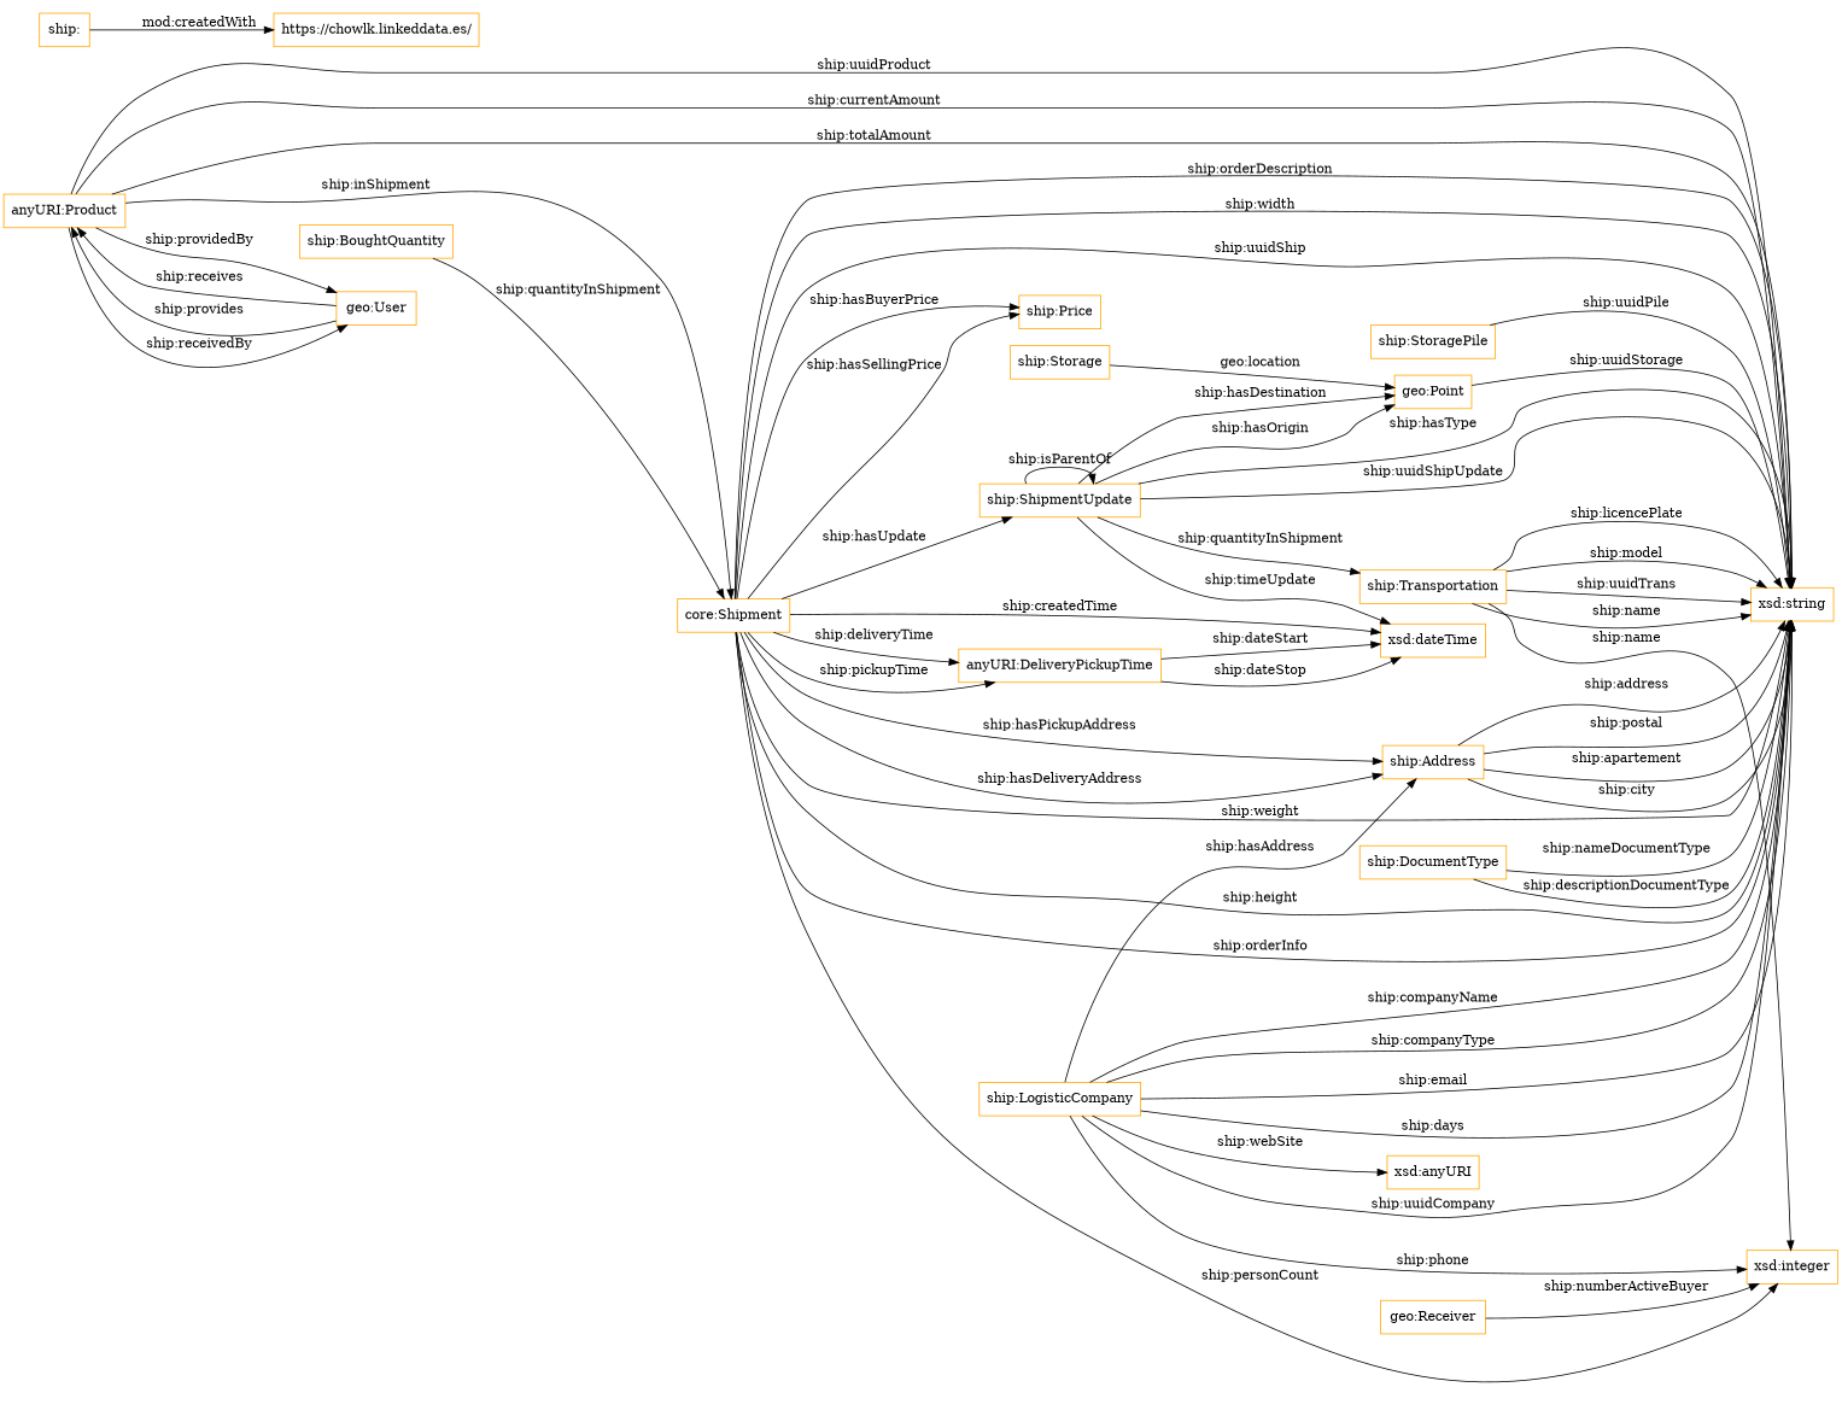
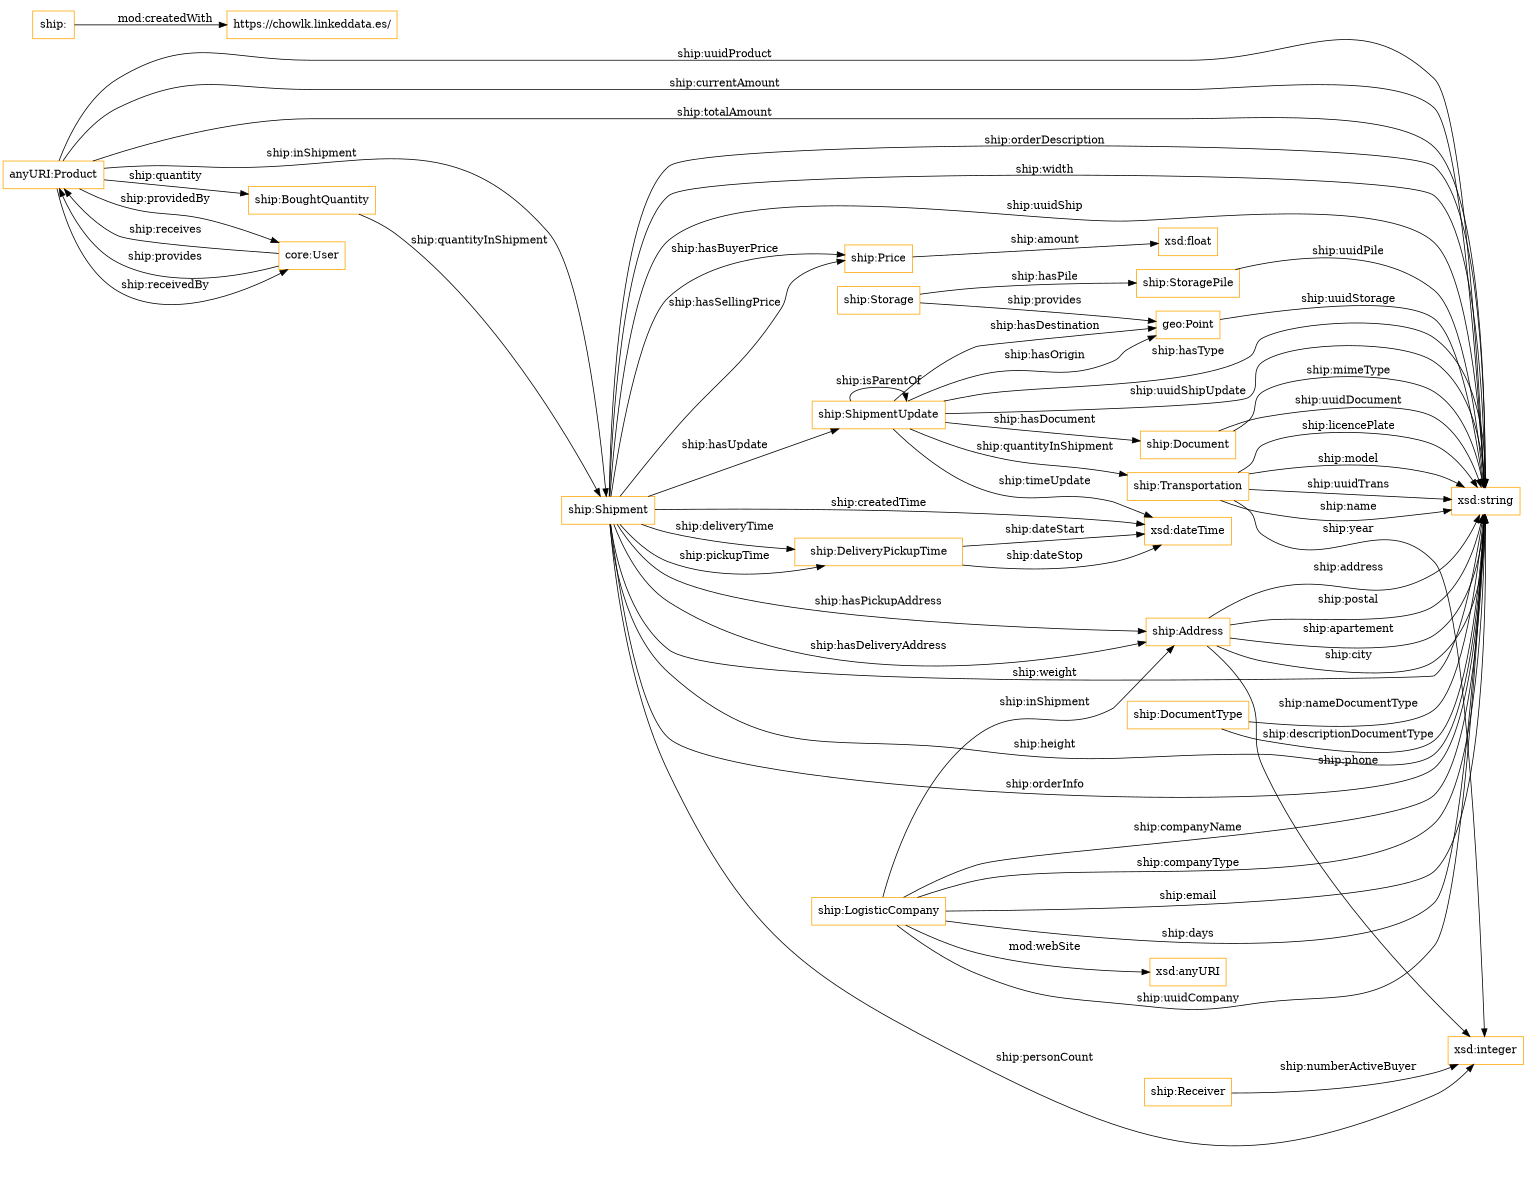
  digraph {
    rankdir=LR
    node [color=orange shape=rectangle]
-   "ship:Shipment" [label="core:Shipment"]
+   "ship:Shipment"
    "ship:ShipmentUpdate"
    "ship:Address"
    "ship:Price"
-   "ship:DeliveryPickupTime" [label="anyURI:DeliveryPickupTime"]
+   "ship:DeliveryPickupTime"
    "xsd:dateTime"
    "xsd:string"
    "xsd:integer"
+   "ship:Document"
    "ship:Transportation"
    "geo:Point"
+   "xsd:float"
    "ship:Storage"
    "ship:StoragePile"
    "ship:DocumentType"
    n16 [label="anyURI:Product"]
-   "core:User" [label="geo:User"]
+   "core:User"
    "ship:BoughtQuantity"
-   "ship:Receiver" [label="geo:Receiver"]
+   "ship:Receiver"
    "ship:LogisticCompany"
    "xsd:anyURI"
    "ship:"
    "https://chowlk.linkeddata.es/"
    "ship:Shipment" -> "ship:ShipmentUpdate" [label="ship:hasUpdate"]
    "ship:Shipment" -> "ship:Address" [label="ship:hasDeliveryAddress"]
    "ship:Shipment" -> "ship:Address" [label="ship:hasPickupAddress"]
    "ship:Shipment" -> "ship:Price" [label="ship:hasSellingPrice"]
    "ship:Shipment" -> "ship:Price" [label="ship:hasBuyerPrice"]
    "ship:Shipment" -> "ship:DeliveryPickupTime" [label="ship:deliveryTime"]
    "ship:Shipment" -> "ship:DeliveryPickupTime" [label="ship:pickupTime"]
    "ship:Shipment" -> "xsd:dateTime" [label="ship:createdTime"]
    "ship:Shipment" -> "xsd:string" [label="ship:weight"]
    "ship:Shipment" -> "xsd:string" [label="ship:height"]
    "ship:Shipment" -> "xsd:string" [label="ship:orderInfo"]
    "ship:Shipment" -> "xsd:string" [label="ship:orderDescription"]
    "ship:Shipment" -> "xsd:string" [label="ship:width"]
    "ship:Shipment" -> "xsd:string" [label="ship:uuidShip"]
    "ship:Shipment" -> "xsd:integer" [label="ship:personCount"]
    "ship:ShipmentUpdate" -> "ship:ShipmentUpdate" [label="ship:isParentOf"]
    "ship:ShipmentUpdate" -> "xsd:dateTime" [label="ship:timeUpdate"]
    "ship:ShipmentUpdate" -> "xsd:string" [label="ship:hasType"]
    "ship:ShipmentUpdate" -> "xsd:string" [label="ship:uuidShipUpdate"]
+   "ship:ShipmentUpdate" -> "ship:Document" [label="ship:hasDocument"]
    "ship:ShipmentUpdate" -> "ship:Transportation" [label="ship:quantityInShipment"]
    "ship:ShipmentUpdate" -> "geo:Point" [label="ship:hasDestination"]
    "ship:ShipmentUpdate" -> "geo:Point" [label="ship:hasOrigin"]
    "ship:Address" -> "xsd:string" [label="ship:city"]
    "ship:Address" -> "xsd:string" [label="ship:address"]
    "ship:Address" -> "xsd:string" [label="ship:postal"]
    "ship:Address" -> "xsd:string" [label="ship:apartement"]
+   "ship:Price" -> "xsd:float" [label="ship:amount"]
    "ship:DeliveryPickupTime" -> "xsd:dateTime" [label="ship:dateStop"]
    "ship:DeliveryPickupTime" -> "xsd:dateTime" [label="ship:dateStart"]
+   "ship:Document" -> "xsd:string" [label="ship:uuidDocument"]
+   "ship:Document" -> "xsd:string" [label="ship:mimeType"]
    "ship:Transportation" -> "xsd:string" [label="ship:licencePlate"]
    "ship:Transportation" -> "xsd:string" [label="ship:model"]
    "ship:Transportation" -> "xsd:string" [label="ship:uuidTrans"]
    "ship:Transportation" -> "xsd:string" [label="ship:name"]
-   "ship:Transportation" -> "xsd:integer" [label="ship:name"]
+   "ship:Transportation" -> "xsd:integer" [label="ship:year"]
    "geo:Point" -> "xsd:string" [label="ship:uuidStorage"]
-   "ship:Storage" -> "geo:Point" [label="geo:location"]
+   "ship:Storage" -> "geo:Point" [label="ship:provides"]
+   "ship:Storage" -> "ship:StoragePile" [label="ship:hasPile"]
    "ship:StoragePile" -> "xsd:string" [label="ship:uuidPile"]
    "ship:DocumentType" -> "xsd:string" [label="ship:nameDocumentType"]
    "ship:DocumentType" -> "xsd:string" [label="ship:descriptionDocumentType"]
    n16 -> "ship:Shipment" [label="ship:inShipment"]
    n16 -> "xsd:string" [label="ship:uuidProduct"]
    n16 -> "xsd:string" [label="ship:currentAmount"]
    n16 -> "xsd:string" [label="ship:totalAmount"]
    n16 -> "core:User" [label="ship:receivedBy"]
    n16 -> "core:User" [label="ship:providedBy"]
+   n16 -> "ship:BoughtQuantity" [label="ship:quantity"]
    "core:User" -> n16 [label="ship:receives"]
    "core:User" -> n16 [label="ship:provides"]
    "ship:BoughtQuantity" -> "ship:Shipment" [label="ship:quantityInShipment"]
    "ship:Receiver" -> "xsd:integer" [label="ship:numberActiveBuyer"]
-   "ship:LogisticCompany" -> "ship:Address" [label="ship:hasAddress"]
+   "ship:LogisticCompany" -> "ship:Address" [label="ship:inShipment"]
    "ship:LogisticCompany" -> "xsd:string" [label="ship:companyType"]
    "ship:LogisticCompany" -> "xsd:string" [label="ship:email"]
    "ship:LogisticCompany" -> "xsd:string" [label="ship:days"]
    "ship:LogisticCompany" -> "xsd:string" [label="ship:uuidCompany"]
    "ship:LogisticCompany" -> "xsd:string" [label="ship:companyName"]
-   "ship:LogisticCompany" -> "xsd:integer" [label="ship:phone"]
-   "ship:LogisticCompany" -> "xsd:anyURI" [label="ship:webSite"]
+   "ship:Address" -> "xsd:integer" [label="ship:phone"]
+   "ship:LogisticCompany" -> "xsd:anyURI" [label="mod:webSite"]
    "ship:" -> "https://chowlk.linkeddata.es/" [label="mod:createdWith"]
  }
